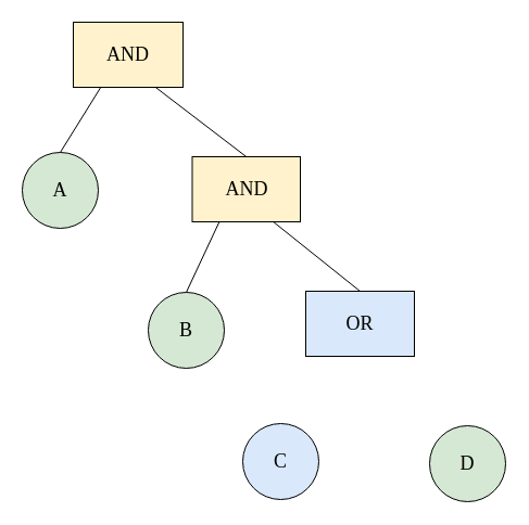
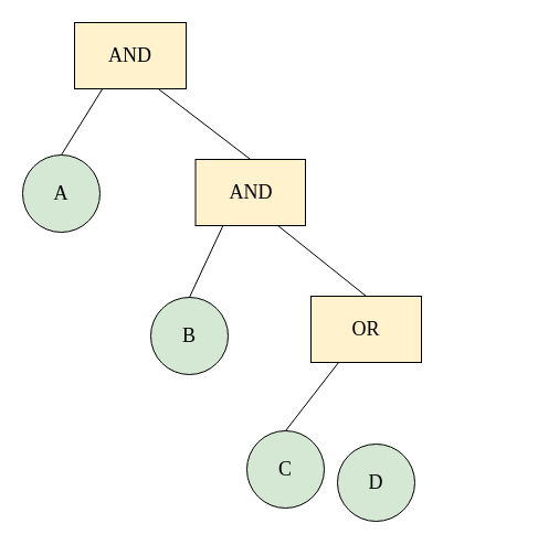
  <mxCell id="0" />
  <mxCell id="1" parent="0" />
  <mxCell id="2" value="AND" style="rounded=0;whiteSpace=wrap;html=1;fontFamily=Times New Roman;fillColor=#fff2cc;strokeColor=#000000;fontSize=18;" vertex="1" parent="1"><mxGeometry x="67" y="20" width="101" height="60" as="geometry" /></mxCell>
  <mxCell id="3" value="AND" style="rounded=0;whiteSpace=wrap;html=1;fontFamily=Times New Roman;fillColor=#fff2cc;strokeColor=#000000;fontSize=18;" vertex="1" parent="1"><mxGeometry x="176.5" y="144" width="99.5" height="60" as="geometry" /></mxCell>
- <mxCell id="4" value="OR" style="rounded=0;whiteSpace=wrap;html=1;fontFamily=Times New Roman;fillColor=#dae8fc;strokeColor=#000000;fontSize=18;" vertex="1" parent="1"><mxGeometry x="281" y="268" width="100" height="60" as="geometry" /></mxCell>
+ <mxCell id="4" value="OR" style="rounded=0;whiteSpace=wrap;html=1;fontFamily=Times New Roman;fillColor=#fff2cc;strokeColor=#000000;fontSize=18;" vertex="1" parent="1"><mxGeometry x="281" y="268" width="100" height="60" as="geometry" /></mxCell>
  <mxCell id="5" value="" style="endArrow=none;html=1;rounded=0;entryX=0.75;entryY=1;entryDx=0;entryDy=0;exitX=0.5;exitY=0;exitDx=0;exitDy=0;fontFamily=Times New Roman;fontSize=18;" edge="1" parent="1" source="3" target="2"><mxGeometry width="50" height="50" relative="1" as="geometry"><mxPoint x="218" y="360" as="sourcePoint" /><mxPoint x="268" y="310" as="targetPoint" /></mxGeometry></mxCell>
  <mxCell id="6" value="" style="endArrow=none;html=1;rounded=0;entryX=0.75;entryY=1;entryDx=0;entryDy=0;exitX=0.5;exitY=0;exitDx=0;exitDy=0;fontFamily=Times New Roman;fontSize=18;strokeColor=#000000;" edge="1" parent="1" source="4" target="3"><mxGeometry width="50" height="50" relative="1" as="geometry"><mxPoint x="188" y="370" as="sourcePoint" /><mxPoint x="238" y="320" as="targetPoint" /></mxGeometry></mxCell>
  <mxCell id="7" value="A" style="ellipse;whiteSpace=wrap;html=1;aspect=fixed;fontFamily=Times New Roman;fillColor=#d5e8d4;strokeColor=#000000;fontSize=18;" vertex="1" parent="1"><mxGeometry x="20" y="140" width="70" height="70" as="geometry" /></mxCell>
  <mxCell id="8" value="B" style="ellipse;whiteSpace=wrap;html=1;aspect=fixed;fontFamily=Times New Roman;fillColor=#d5e8d4;strokeColor=#000000;fontSize=18;" vertex="1" parent="1"><mxGeometry x="136" y="269" width="70" height="70" as="geometry" /></mxCell>
- <mxCell id="9" value="C" style="ellipse;whiteSpace=wrap;html=1;aspect=fixed;fontFamily=Times New Roman;fillColor=#dae8fc;strokeColor=#000000;fontSize=18;" vertex="1" parent="1"><mxGeometry x="223" y="390" width="70" height="70" as="geometry" /></mxCell>
- <mxCell id="10" value="D" style="ellipse;whiteSpace=wrap;html=1;aspect=fixed;fillColor=#d5e8d4;strokeColor=#000000;fontSize=18;fontFamily=Times New Roman;" vertex="1" parent="1"><mxGeometry x="395" y="392" width="70" height="70" as="geometry" /></mxCell>
+ <mxCell id="9" value="C" style="ellipse;whiteSpace=wrap;html=1;aspect=fixed;fontFamily=Times New Roman;fillColor=#d5e8d4;strokeColor=#000000;fontSize=18;" vertex="1" parent="1"><mxGeometry x="223" y="390" width="70" height="70" as="geometry" /></mxCell>
+ <mxCell id="10" value="D" style="ellipse;whiteSpace=wrap;html=1;aspect=fixed;fillColor=#d5e8d4;strokeColor=#000000;fontSize=18;fontFamily=Times New Roman;" vertex="1" parent="1"><mxGeometry x="305" y="402" width="70" height="70" as="geometry" /></mxCell>
  <mxCell id="11" value="" style="endArrow=none;html=1;rounded=0;entryX=0.25;entryY=1;entryDx=0;entryDy=0;exitX=0.5;exitY=0;exitDx=0;exitDy=0;fontFamily=Times New Roman;fontSize=18;" edge="1" parent="1" source="7" target="2"><mxGeometry width="50" height="50" relative="1" as="geometry"><mxPoint x="15" y="125" as="sourcePoint" /><mxPoint x="65" y="75" as="targetPoint" /></mxGeometry></mxCell>
  <mxCell id="12" value="" style="endArrow=none;html=1;rounded=0;entryX=0.25;entryY=1;entryDx=0;entryDy=0;exitX=0.5;exitY=0;exitDx=0;exitDy=0;fontFamily=Times New Roman;fontSize=18;strokeColor=#000000;" edge="1" parent="1" source="8" target="3"><mxGeometry width="50" height="50" relative="1" as="geometry"><mxPoint x="175" y="285" as="sourcePoint" /><mxPoint x="225" y="235" as="targetPoint" /></mxGeometry></mxCell>
+ <mxCell id="13" value="" style="endArrow=none;html=1;rounded=0;entryX=0.25;entryY=1;entryDx=0;entryDy=0;exitX=0.5;exitY=0;exitDx=0;exitDy=0;fontFamily=Times New Roman;fontSize=18;strokeColor=#000000;" edge="1" parent="1" source="9" target="4"><mxGeometry width="50" height="50" relative="1" as="geometry"><mxPoint x="295" y="395" as="sourcePoint" /><mxPoint x="345" y="345" as="targetPoint" /></mxGeometry></mxCell>
